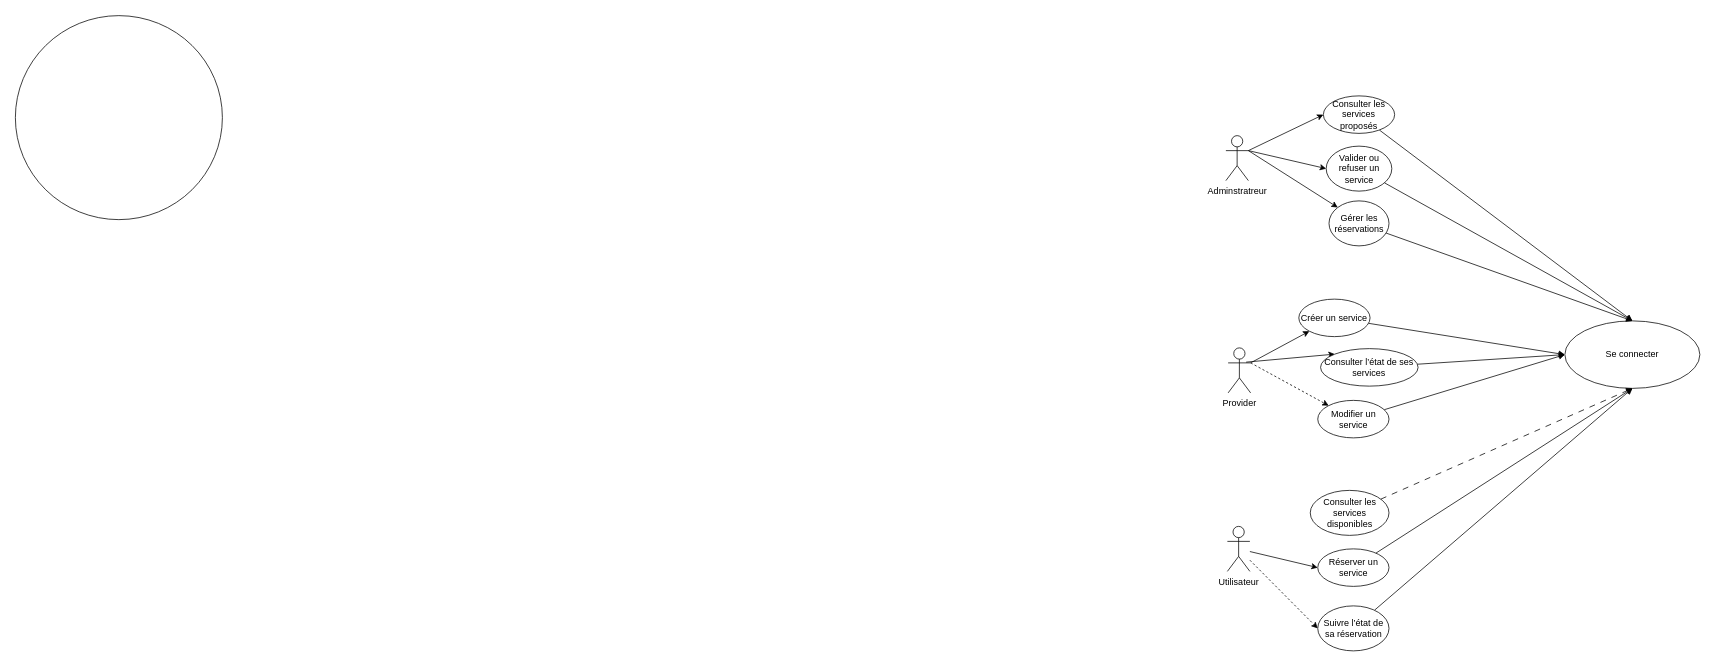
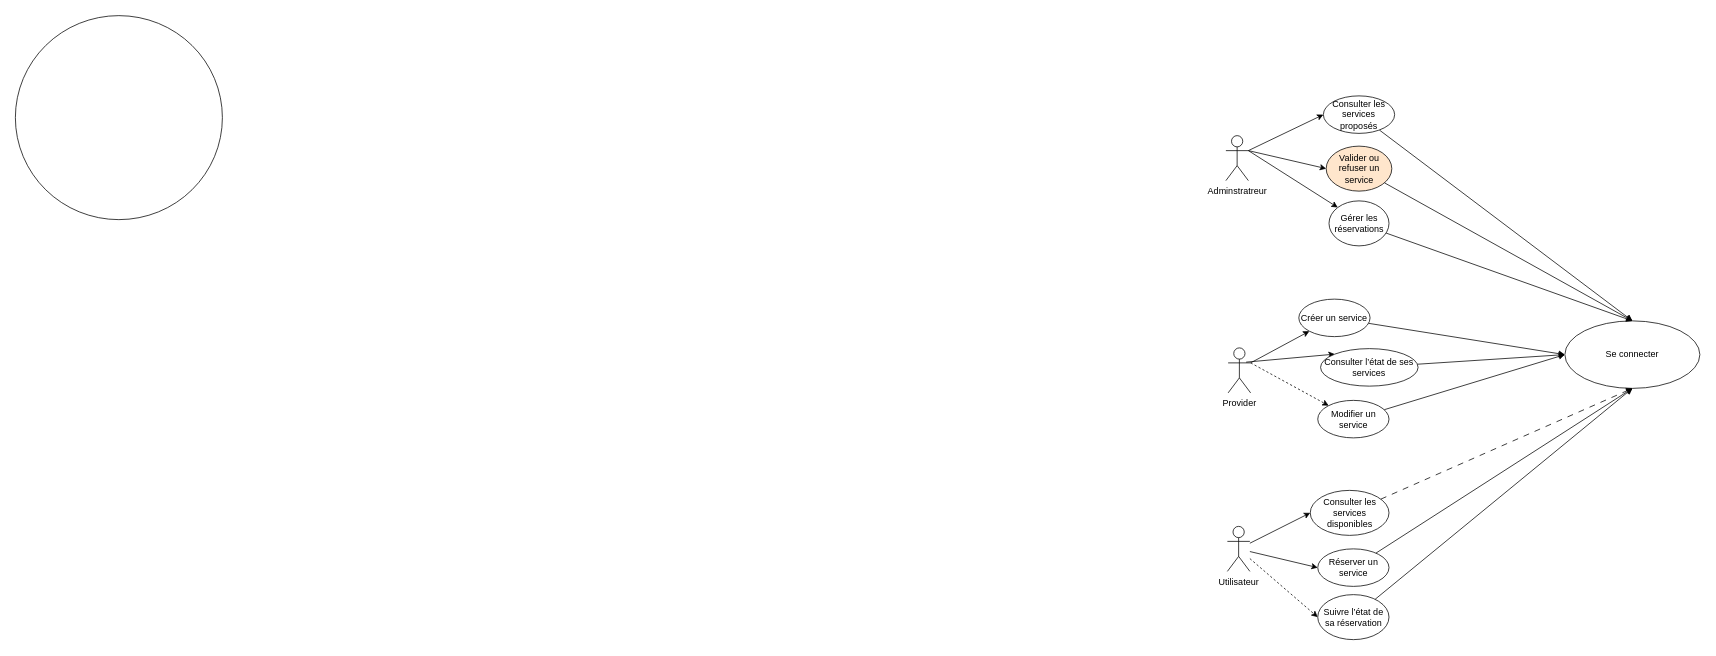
  <mxCell id="0" />
  <mxCell id="1" parent="0" />
  <mxCell id="2" style="edgeStyle=none;html=1;entryX=0;entryY=0.5;entryDx=0;entryDy=0;exitX=1;exitY=0.333;exitDx=0;exitDy=0;exitPerimeter=0;" edge="1" parent="1" source="5" target="8"><mxGeometry relative="1" as="geometry"><mxPoint x="1708" y="175" as="sourcePoint" /></mxGeometry></mxCell>
  <mxCell id="3" style="edgeStyle=none;html=1;exitX=1;exitY=0.333;exitDx=0;exitDy=0;exitPerimeter=0;entryX=0;entryY=0.5;entryDx=0;entryDy=0;" edge="1" parent="1" source="5" target="10"><mxGeometry relative="1" as="geometry"><mxPoint x="1708" y="175" as="sourcePoint" /><mxPoint x="1761" y="210" as="targetPoint" /></mxGeometry></mxCell>
  <mxCell id="4" style="edgeStyle=none;html=1;entryX=0;entryY=0;entryDx=0;entryDy=0;exitX=1;exitY=0.333;exitDx=0;exitDy=0;exitPerimeter=0;" edge="1" parent="1" source="5" target="12"><mxGeometry relative="1" as="geometry"><mxPoint x="1708" y="175" as="sourcePoint" /></mxGeometry></mxCell>
  <mxCell id="5" value="Adminstratreur" style="shape=umlActor;verticalLabelPosition=bottom;verticalAlign=top;html=1;outlineConnect=0;" vertex="1" parent="1"><mxGeometry x="1634" y="180" width="30" height="60" as="geometry" /></mxCell>
  <mxCell id="6" value="Se connecter" style="ellipse;whiteSpace=wrap;html=1;strokeWidth=1;" vertex="1" parent="1"><mxGeometry x="2086" y="427" width="180" height="90" as="geometry" /></mxCell>
  <mxCell id="7" style="edgeStyle=none;html=1;entryX=0.5;entryY=0;entryDx=0;entryDy=0;" edge="1" parent="1" source="8" target="6"><mxGeometry relative="1" as="geometry" /></mxCell>
  <mxCell id="8" value="Consulter les services proposés" style="ellipse;whiteSpace=wrap;html=1;strokeWidth=1;" vertex="1" parent="1"><mxGeometry x="1764" y="127" width="95" height="50" as="geometry" /></mxCell>
  <mxCell id="9" style="edgeStyle=none;html=1;entryX=0.5;entryY=0;entryDx=0;entryDy=0;" edge="1" parent="1" source="10" target="6"><mxGeometry relative="1" as="geometry" /></mxCell>
- <mxCell id="10" value="Valider ou refuser un service" style="ellipse;whiteSpace=wrap;html=1;strokeWidth=1;" vertex="1" parent="1"><mxGeometry x="1767.75" y="194" width="87.5" height="60" as="geometry" /></mxCell>
+ <mxCell id="10" value="Valider ou refuser un service" style="ellipse;whiteSpace=wrap;html=1;strokeWidth=1;fillColor=#ffe6cc;" vertex="1" parent="1"><mxGeometry x="1767.75" y="194" width="87.5" height="60" as="geometry" /></mxCell>
  <mxCell id="11" style="edgeStyle=none;html=1;entryX=0.5;entryY=0;entryDx=0;entryDy=0;" edge="1" parent="1" source="12" target="6"><mxGeometry relative="1" as="geometry" /></mxCell>
  <mxCell id="12" value="Gérer les réservations" style="ellipse;whiteSpace=wrap;html=1;strokeWidth=1;" vertex="1" parent="1"><mxGeometry x="1771.5" y="267" width="80" height="60" as="geometry" /></mxCell>
  <mxCell id="13" style="edgeStyle=none;html=1;entryX=0;entryY=1;entryDx=0;entryDy=0;exitX=1;exitY=0.333;exitDx=0;exitDy=0;exitPerimeter=0;" edge="1" parent="1" source="16" target="18"><mxGeometry relative="1" as="geometry"><mxPoint x="1631" y="312" as="sourcePoint" /></mxGeometry></mxCell>
  <mxCell id="14" style="edgeStyle=none;html=1;entryX=0;entryY=0;entryDx=0;entryDy=0;exitX=0.8;exitY=0.317;exitDx=0;exitDy=0;exitPerimeter=0;" edge="1" parent="1" source="16" target="20"><mxGeometry relative="1" as="geometry" /></mxCell>
  <mxCell id="15" style="edgeStyle=none;html=1;exitX=1;exitY=0.333;exitDx=0;exitDy=0;exitPerimeter=0;dashed=1;" edge="1" parent="1" source="16" target="22"><mxGeometry relative="1" as="geometry"><mxPoint x="1631" y="312" as="sourcePoint" /></mxGeometry></mxCell>
  <mxCell id="16" value="Provider" style="shape=umlActor;verticalLabelPosition=bottom;verticalAlign=top;html=1;outlineConnect=0;" vertex="1" parent="1"><mxGeometry x="1637" y="463" width="30" height="60" as="geometry" /></mxCell>
  <mxCell id="17" style="edgeStyle=none;html=1;entryX=0;entryY=0.5;entryDx=0;entryDy=0;" edge="1" parent="1" source="18" target="6"><mxGeometry relative="1" as="geometry" /></mxCell>
  <mxCell id="18" value="Créer un service" style="ellipse;whiteSpace=wrap;html=1;strokeWidth=1;" vertex="1" parent="1"><mxGeometry x="1731.25" y="398" width="95" height="50" as="geometry" /></mxCell>
  <mxCell id="19" style="edgeStyle=none;html=1;entryX=0;entryY=0.5;entryDx=0;entryDy=0;" edge="1" parent="1" source="20" target="6"><mxGeometry relative="1" as="geometry" /></mxCell>
  <mxCell id="20" value="Consulter l’état de ses services" style="ellipse;whiteSpace=wrap;html=1;strokeWidth=1;" vertex="1" parent="1"><mxGeometry x="1760.25" y="464" width="130" height="50" as="geometry" /></mxCell>
  <mxCell id="21" style="edgeStyle=none;html=1;entryX=0;entryY=0.5;entryDx=0;entryDy=0;" edge="1" parent="1" source="22" target="6"><mxGeometry relative="1" as="geometry" /></mxCell>
  <mxCell id="22" value="Modifier un service" style="ellipse;whiteSpace=wrap;html=1;strokeWidth=1;" vertex="1" parent="1"><mxGeometry x="1756.5" y="533" width="95" height="50" as="geometry" /></mxCell>
+ <mxCell id="23" style="edgeStyle=none;html=1;entryX=0;entryY=0.5;entryDx=0;entryDy=0;" edge="1" parent="1" source="26" target="32"><mxGeometry relative="1" as="geometry" /></mxCell>
  <mxCell id="24" style="edgeStyle=none;html=1;entryX=0;entryY=0.5;entryDx=0;entryDy=0;dashed=1;" edge="1" parent="1" source="26" target="30"><mxGeometry relative="1" as="geometry" /></mxCell>
  <mxCell id="25" style="edgeStyle=none;html=1;entryX=0;entryY=0.5;entryDx=0;entryDy=0;" edge="1" parent="1" source="26" target="28"><mxGeometry relative="1" as="geometry" /></mxCell>
  <mxCell id="26" value="Utilisateur" style="shape=umlActor;verticalLabelPosition=bottom;verticalAlign=top;html=1;outlineConnect=0;" vertex="1" parent="1"><mxGeometry x="1636" y="701" width="30" height="60" as="geometry" /></mxCell>
  <mxCell id="27" style="edgeStyle=none;html=1;entryX=0.5;entryY=1;entryDx=0;entryDy=0;" edge="1" parent="1" source="28" target="6"><mxGeometry relative="1" as="geometry" /></mxCell>
  <mxCell id="28" value="Réserver un service" style="ellipse;whiteSpace=wrap;html=1;strokeWidth=1;" vertex="1" parent="1"><mxGeometry x="1756.5" y="731" width="95" height="50" as="geometry" /></mxCell>
  <mxCell id="29" style="edgeStyle=none;html=1;entryX=0.5;entryY=1;entryDx=0;entryDy=0;" edge="1" parent="1" source="30" target="6"><mxGeometry relative="1" as="geometry" /></mxCell>
- <mxCell id="30" value="Suivre l’état de sa réservation" style="ellipse;whiteSpace=wrap;html=1;strokeWidth=1;" vertex="1" parent="1"><mxGeometry x="1756.5" y="807" width="95" height="60" as="geometry" /></mxCell>
+ <mxCell id="30" value="Suivre l’état de sa réservation" style="ellipse;whiteSpace=wrap;html=1;strokeWidth=1;" vertex="1" parent="1"><mxGeometry x="1756.5" y="792" width="95" height="60" as="geometry" /></mxCell>
  <mxCell id="31" style="edgeStyle=none;html=1;entryX=0.5;entryY=1;entryDx=0;entryDy=0;dashed=1;dashPattern=8 8;" edge="1" parent="1" source="32" target="6"><mxGeometry relative="1" as="geometry" /></mxCell>
  <mxCell id="32" value="Consulter les services disponibles" style="ellipse;whiteSpace=wrap;html=1;strokeWidth=1;" vertex="1" parent="1"><mxGeometry x="1746.5" y="653" width="105" height="60" as="geometry" /></mxCell>
  <mxCell id="33" value="" style="ellipse;whiteSpace=wrap;html=1;" vertex="1" parent="1"><mxGeometry x="20" y="20" width="276" height="272" as="geometry" /></mxCell>
